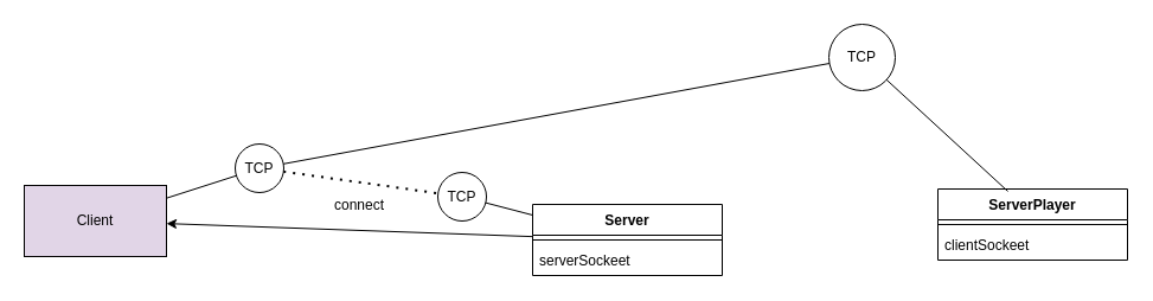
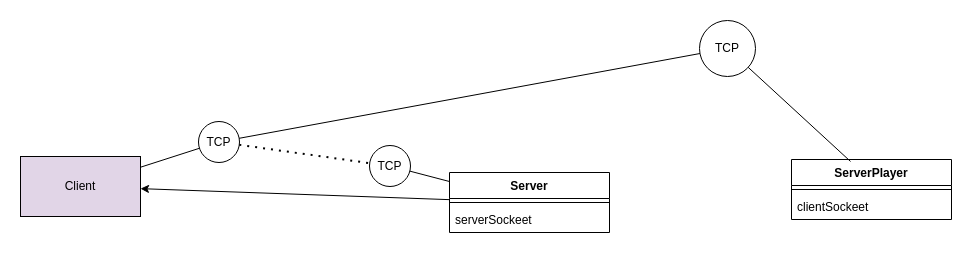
  <mxCell id="0" />
  <mxCell id="1" parent="0" />
  <mxCell id="2" value="Client" style="rounded=0;whiteSpace=wrap;html=1;fillColor=#e1d5e7;" vertex="1" parent="1"><mxGeometry x="20" y="156" width="120" height="60" as="geometry" /></mxCell>
  <mxCell id="3" value="TCP" style="ellipse;whiteSpace=wrap;html=1;aspect=fixed;" vertex="1" parent="1"><mxGeometry x="369" y="145" width="41" height="41" as="geometry" /></mxCell>
  <mxCell id="4" value="" style="endArrow=none;html=1;rounded=0;" edge="1" parent="1" source="11" target="3"><mxGeometry width="50" height="50" relative="1" as="geometry"><mxPoint x="455" y="162.547" as="sourcePoint" /><mxPoint x="312" y="219" as="targetPoint" /></mxGeometry></mxCell>
  <mxCell id="5" value="TCP" style="ellipse;whiteSpace=wrap;html=1;aspect=fixed;" vertex="1" parent="1"><mxGeometry x="198" y="121" width="41" height="41" as="geometry" /></mxCell>
  <mxCell id="6" value="" style="endArrow=none;html=1;rounded=0;" edge="1" parent="1" source="5" target="2"><mxGeometry width="50" height="50" relative="1" as="geometry"><mxPoint x="234.54" y="229.678" as="sourcePoint" /><mxPoint x="184.999" y="218.001" as="targetPoint" /></mxGeometry></mxCell>
  <mxCell id="7" value="ServerPlayer" style="swimlane;fontStyle=1;align=center;verticalAlign=top;childLayout=stackLayout;horizontal=1;startSize=26;horizontalStack=0;resizeParent=1;resizeParentMax=0;resizeLast=0;collapsible=1;marginBottom=0;" vertex="1" parent="1"><mxGeometry x="791" y="159" width="160" height="60" as="geometry" /></mxCell>
  <mxCell id="8" value="" style="line;strokeWidth=1;fillColor=none;align=left;verticalAlign=middle;spacingTop=-1;spacingLeft=3;spacingRight=3;rotatable=0;labelPosition=right;points=[];portConstraint=eastwest;strokeColor=inherit;" vertex="1" parent="7"><mxGeometry y="26" width="160" height="8" as="geometry" /></mxCell>
  <mxCell id="9" value="clientSockeet" style="text;strokeColor=none;fillColor=none;align=left;verticalAlign=top;spacingLeft=4;spacingRight=4;overflow=hidden;rotatable=0;points=[[0,0.5],[1,0.5]];portConstraint=eastwest;" vertex="1" parent="7"><mxGeometry y="34" width="160" height="26" as="geometry" /></mxCell>
  <mxCell id="10" value="TCP" style="ellipse;whiteSpace=wrap;html=1;aspect=fixed;" vertex="1" parent="1"><mxGeometry x="699" y="20" width="56" height="56" as="geometry" /></mxCell>
  <mxCell id="11" value="Server" style="swimlane;fontStyle=1;align=center;verticalAlign=top;childLayout=stackLayout;horizontal=1;startSize=26;horizontalStack=0;resizeParent=1;resizeParentMax=0;resizeLast=0;collapsible=1;marginBottom=0;" vertex="1" parent="1"><mxGeometry x="449" y="172" width="160" height="60" as="geometry" /></mxCell>
  <mxCell id="12" value="" style="line;strokeWidth=1;fillColor=none;align=left;verticalAlign=middle;spacingTop=-1;spacingLeft=3;spacingRight=3;rotatable=0;labelPosition=right;points=[];portConstraint=eastwest;strokeColor=inherit;" vertex="1" parent="11"><mxGeometry y="26" width="160" height="8" as="geometry" /></mxCell>
  <mxCell id="13" value="serverSockeet" style="text;strokeColor=none;fillColor=none;align=left;verticalAlign=top;spacingLeft=4;spacingRight=4;overflow=hidden;rotatable=0;points=[[0,0.5],[1,0.5]];portConstraint=eastwest;" vertex="1" parent="11"><mxGeometry y="34" width="160" height="26" as="geometry" /></mxCell>
  <mxCell id="14" value="" style="endArrow=classic;html=1;rounded=0;" edge="1" parent="1" source="11" target="2"><mxGeometry width="50" height="50" relative="1" as="geometry"><mxPoint x="386" y="199" as="sourcePoint" /><mxPoint x="436" y="149" as="targetPoint" /></mxGeometry></mxCell>
  <mxCell id="15" value="" style="endArrow=none;html=1;rounded=0;exitX=0.369;exitY=0.033;exitDx=0;exitDy=0;exitPerimeter=0;" edge="1" parent="1" source="7" target="10"><mxGeometry width="50" height="50" relative="1" as="geometry"><mxPoint x="809.473" y="132.38" as="sourcePoint" /><mxPoint x="744.003" y="104" as="targetPoint" /></mxGeometry></mxCell>
  <mxCell id="16" value="" style="endArrow=none;dashed=1;html=1;dashPattern=1 3;strokeWidth=2;rounded=0;" edge="1" parent="1" source="5" target="3"><mxGeometry width="50" height="50" relative="1" as="geometry"><mxPoint x="386" y="199" as="sourcePoint" /><mxPoint x="436" y="149" as="targetPoint" /></mxGeometry></mxCell>
- <mxCell id="17" value="connect" style="text;strokeColor=none;fillColor=none;spacingLeft=4;spacingRight=4;overflow=hidden;rotatable=0;points=[[0,0.5],[1,0.5]];portConstraint=eastwest;fontSize=12;" vertex="1" parent="1"><mxGeometry x="276" y="159" width="56" height="24" as="geometry" /></mxCell>
  <mxCell id="18" value="" style="endArrow=none;html=1;rounded=0;" edge="1" parent="1" source="10" target="5"><mxGeometry width="50" height="50" relative="1" as="geometry"><mxPoint x="469.838" y="182" as="sourcePoint" /><mxPoint x="404.337" y="153.588" as="targetPoint" /></mxGeometry></mxCell>
